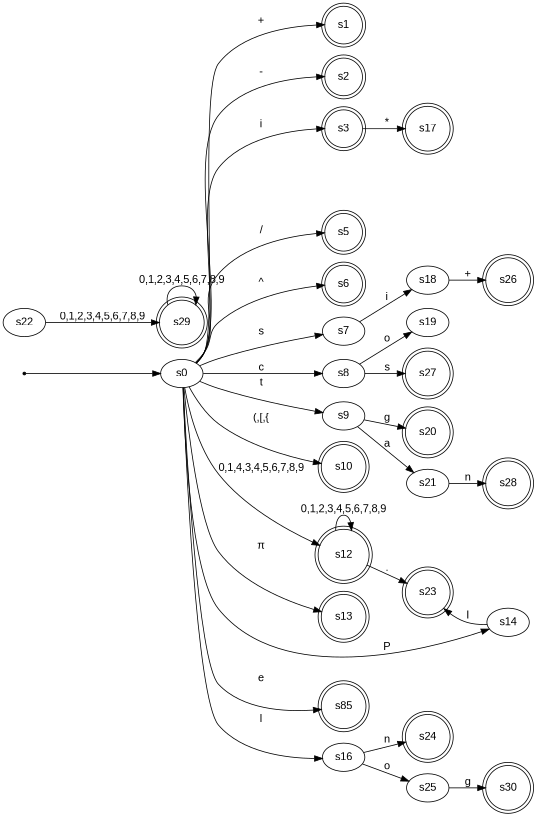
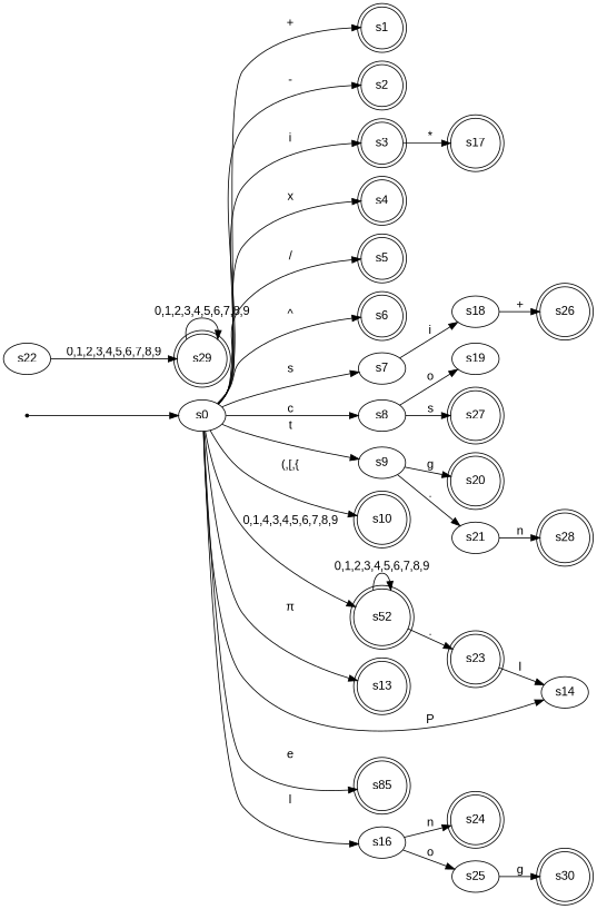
  digraph {
    fontname="Liberation Sans"
    rankdir=LR
    node [fontname="Liberation Sans" shape=doublecircle]
    edge [fontname="Liberation Sans"]
    ini [shape=point]
    s0 [shape=""]
    s1
    s2
    s3
+   s4
    s5
    s6
    s7 [shape=""]
    s8 [shape=""]
    s9 [shape=""]
    s10
-   s12
+   s12 [label=s52]
    s13
    s14 [shape=""]
    n16 [label=s85]
    s16 [shape=""]
    s17
    s18 [shape=""]
    s19 [shape=""]
    s27
    s20
    s21 [shape=""]
    s23
    s24
    s25 [shape=""]
    s26
    s28
    s22 [shape=""]
    s29
    s30
    ini -> s0
    s0 -> s1 [label="+"]
    s0 -> s2 [label="-"]
    s0 -> s3 [label=i]
+   s0 -> s4 [label=x]
    s0 -> s5 [label="/"]
    s0 -> s6 [label="^"]
    s0 -> s7 [label=s]
    s0 -> s8 [label=c]
    s0 -> s9 [label=t]
    s0 -> s10 [label="(,[,{"]
    s0 -> s12 [label="0,1,4,3,4,5,6,7,8,9"]
    s0 -> s13 [label="π"]
    s0 -> s14 [label=P]
    s0 -> n16 [label=e]
    s0 -> s16 [label=l]
    s3 -> s17 [label="*"]
    s7 -> s18 [label=i]
    s8 -> s19 [label=o]
    s8 -> s27 [label=s]
    s9 -> s20 [label=g]
-   s9 -> s21 [label=a]
+   s9 -> s21 [label="."]
    s12 -> s12 [label="0,1,2,3,4,5,6,7,8,9"]
    s12 -> s23 [label="."]
-   s14 -> s23 [label=I]
+   s23 -> s14 [label=I]
    s16 -> s24 [label=n]
    s16 -> s25 [label=o]
    s18 -> s26 [label="+"]
    s21 -> s28 [label=n]
    s25 -> s30 [label=g]
    s22 -> s29 [label="0,1,2,3,4,5,6,7,8,9"]
    s29 -> s29 [label="0,1,2,3,4,5,6,7,8,9"]
  }
